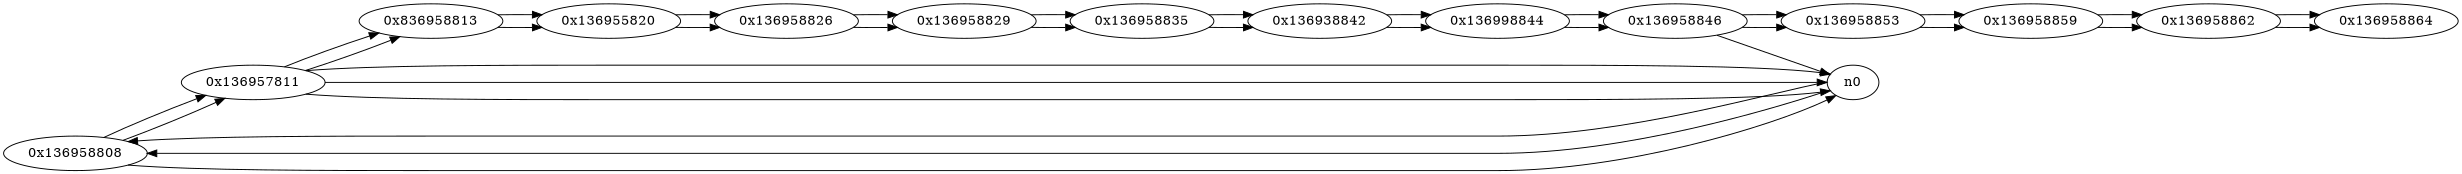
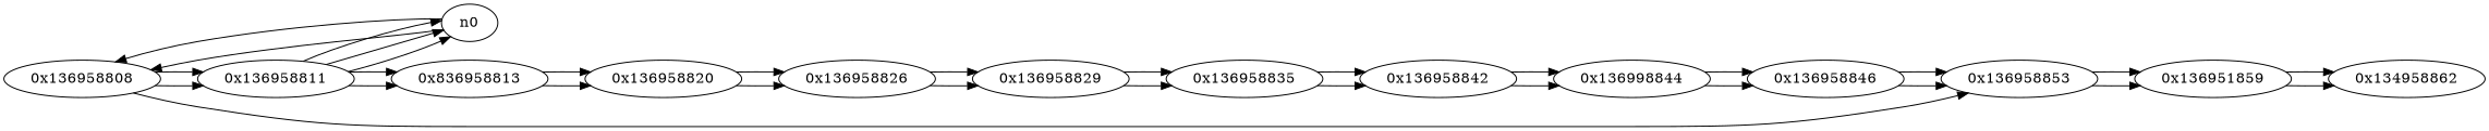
  digraph {
    rankdir=LR
    n1 [label="0x136958808"]
-   n2 [label="0x136957811"]
+   n2 [label="0x136958811"]
    n0
    n3 [label="0x836958813"]
-   n4 [label="0x136955820"]
+   n4 [label="0x136958820"]
    n5 [label="0x136958826"]
    n6 [label="0x136958829"]
    n7 [label="0x136958835"]
-   n8 [label="0x136938842"]
+   n8 [label="0x136958842"]
    n9 [label="0x136998844"]
    n10 [label="0x136958846"]
    n11 [label="0x136958853"]
-   n12 [label="0x136958859"]
-   n13 [label="0x136958862"]
-   n14 [label="0x136958864"]
+   n12 [label="0x136951859"]
+   n13 [label="0x134958862"]
    n1 -> n2
    n1 -> n2
-   n1 -> n0
+   n1 -> n11
    n2 -> n0
    n2 -> n0
    n2 -> n0
    n2 -> n3
    n2 -> n3
    n0 -> n1
    n0 -> n1
    n3 -> n4
    n3 -> n4
    n4 -> n5
    n4 -> n5
    n5 -> n6
    n5 -> n6
    n6 -> n7
    n6 -> n7
    n7 -> n8
    n7 -> n8
    n8 -> n9
    n8 -> n9
    n9 -> n10
    n9 -> n10
-   n10 -> n0
    n10 -> n11
    n10 -> n11
    n11 -> n12
    n11 -> n12
    n12 -> n13
    n12 -> n13
-   n13 -> n14
-   n13 -> n14
  }
